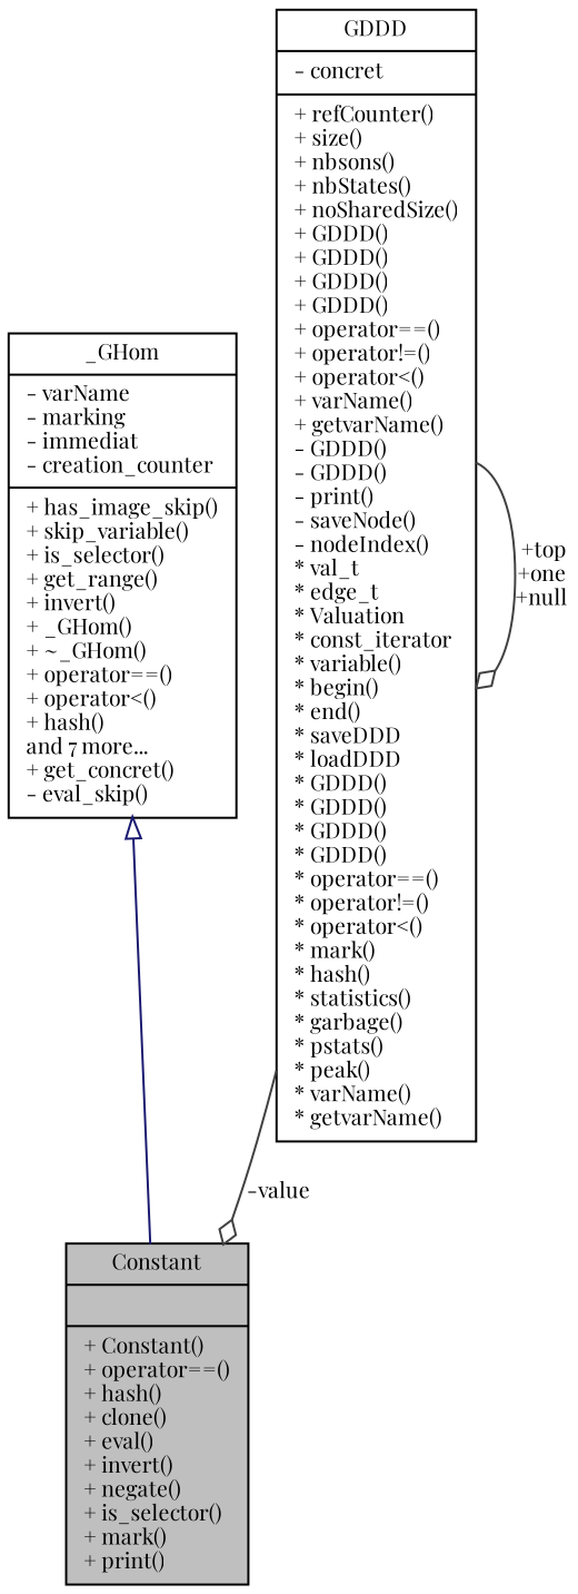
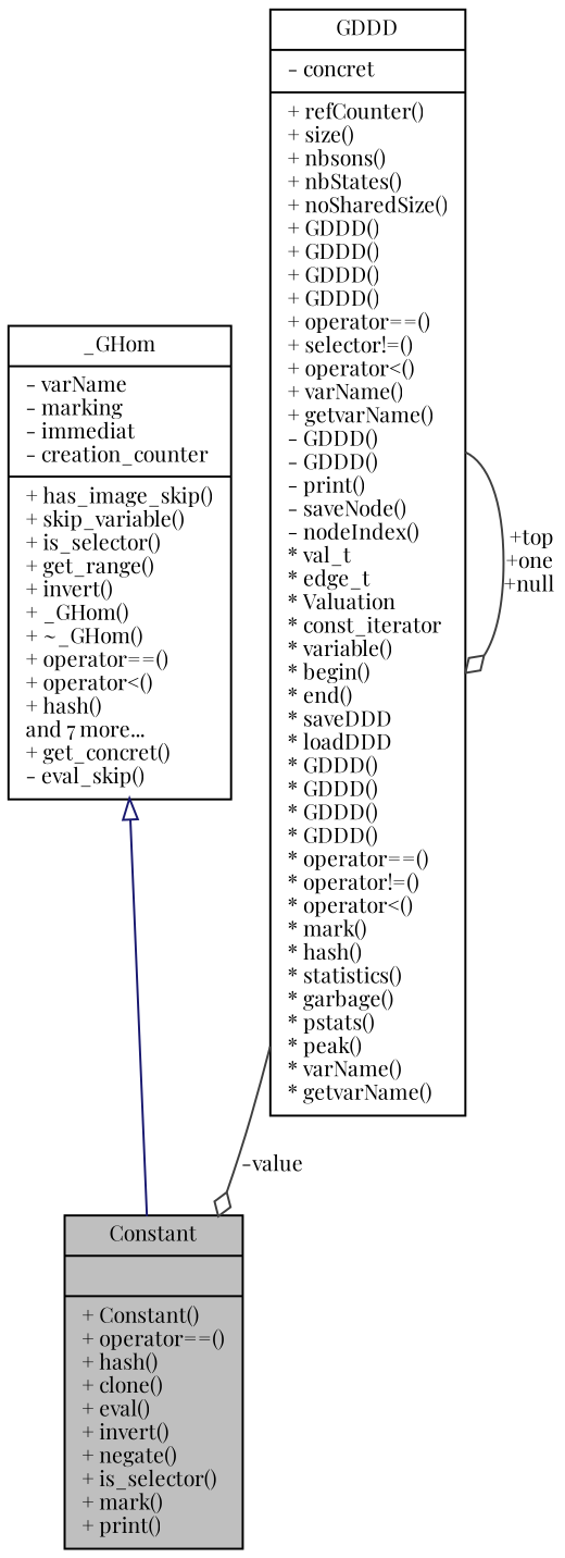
  digraph {
    fontname="Playfair Display"
    node [color=black fillcolor=white fontname="Playfair Display" fontsize=10 shape=record style=filled]
    edge [color=grey25 fontname="Playfair Display" fontsize=10 labelfontname=FreeSans labelfontsize=10 style=solid arrowhead=odiamond]
    n1 [fillcolor=grey75 fontcolor=black height=0.2 label="{Constant\n||+ Constant()\l+ operator==()\l+ hash()\l+ clone()\l+ eval()\l+ invert()\l+ negate()\l+ is_selector()\l+ mark()\l+ print()\l}" width=0.4]
    n2 [height=0.2 label="{_GHom\n|- varName\l- marking\l- immediat\l- creation_counter\l|+ has_image_skip()\l+ skip_variable()\l+ is_selector()\l+ get_range()\l+ invert()\l+ _GHom()\l+ ~_GHom()\l+ operator==()\l+ operator\<()\l+ hash()\land 7 more...\l+ get_concret()\l- eval_skip()\l}" width=0.4]
-   n3 [height=0.2 label="{GDDD\n|- concret\l|+ refCounter()\l+ size()\l+ nbsons()\l+ nbStates()\l+ noSharedSize()\l+ GDDD()\l+ GDDD()\l+ GDDD()\l+ GDDD()\l+ operator==()\l+ operator!=()\l+ operator\<()\l+ varName()\l+ getvarName()\l- GDDD()\l- GDDD()\l- print()\l- saveNode()\l- nodeIndex()\l* val_t\l* edge_t\l* Valuation\l* const_iterator\l* variable()\l* begin()\l* end()\l* saveDDD\l* loadDDD\l* GDDD()\l* GDDD()\l* GDDD()\l* GDDD()\l* operator==()\l* operator!=()\l* operator\<()\l* mark()\l* hash()\l* statistics()\l* garbage()\l* pstats()\l* peak()\l* varName()\l* getvarName()\l}" width=0.4]
+   n3 [height=0.2 label="{GDDD\n|- concret\l|+ refCounter()\l+ size()\l+ nbsons()\l+ nbStates()\l+ noSharedSize()\l+ GDDD()\l+ GDDD()\l+ GDDD()\l+ GDDD()\l+ operator==()\l+ selector!=()\l+ operator\<()\l+ varName()\l+ getvarName()\l- GDDD()\l- GDDD()\l- print()\l- saveNode()\l- nodeIndex()\l* val_t\l* edge_t\l* Valuation\l* const_iterator\l* variable()\l* begin()\l* end()\l* saveDDD\l* loadDDD\l* GDDD()\l* GDDD()\l* GDDD()\l* GDDD()\l* operator==()\l* operator!=()\l* operator\<()\l* mark()\l* hash()\l* statistics()\l* garbage()\l* pstats()\l* peak()\l* varName()\l* getvarName()\l}" width=0.4]
    n2 -> n1 [arrowtail=onormal color=midnightblue dir=back arrowhead=""]
    n3 -> n1 [label=" -value"]
    n3 -> n3 [label=" +top\n+one\n+null"]
  }
